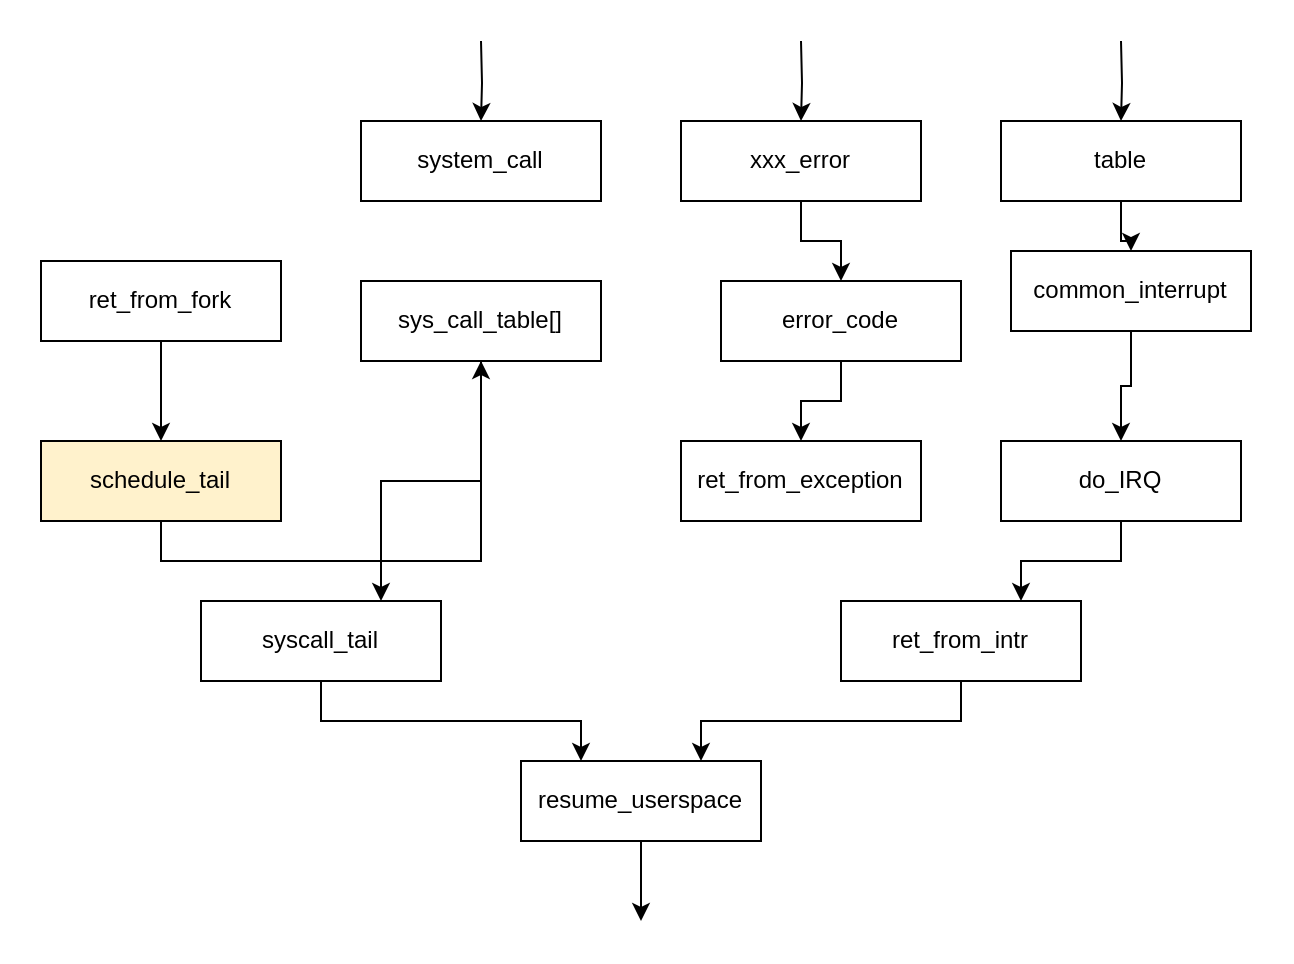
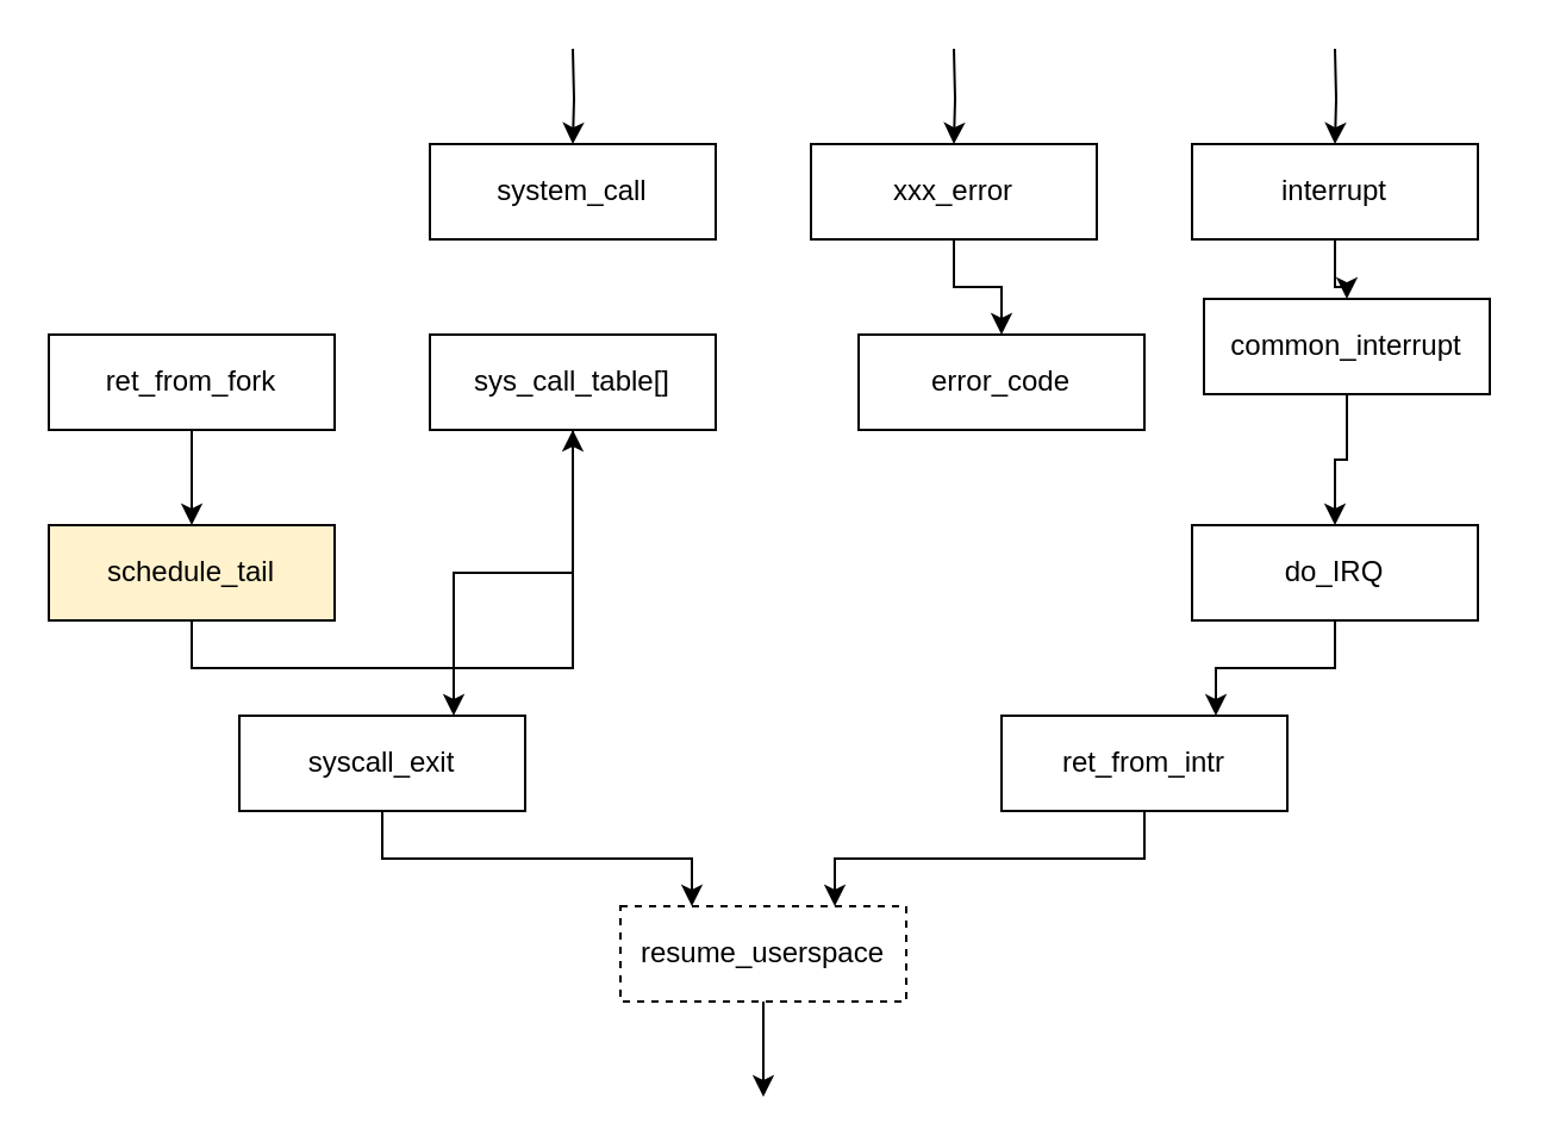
  <mxCell id="0" />
  <mxCell id="1" parent="0" />
  <mxCell id="2" style="edgeStyle=orthogonalEdgeStyle;rounded=0;orthogonalLoop=1;jettySize=auto;html=1;exitX=0.5;exitY=1;exitDx=0;exitDy=0;" parent="1" source="3" target="9" edge="1"><mxGeometry relative="1" as="geometry" /></mxCell>
  <mxCell id="3" value="xxx_error" style="rounded=0;whiteSpace=wrap;html=1;" parent="1" vertex="1"><mxGeometry x="340" y="60" width="120" height="40" as="geometry" /></mxCell>
  <mxCell id="4" style="edgeStyle=orthogonalEdgeStyle;rounded=0;orthogonalLoop=1;jettySize=auto;html=1;exitX=0.5;exitY=1;exitDx=0;exitDy=0;" parent="1" source="5" target="7" edge="1"><mxGeometry relative="1" as="geometry" /></mxCell>
- <mxCell id="5" value="table" style="rounded=0;whiteSpace=wrap;html=1;" parent="1" vertex="1"><mxGeometry x="500" y="60" width="120" height="40" as="geometry" /></mxCell>
+ <mxCell id="5" value="interrupt" style="rounded=0;whiteSpace=wrap;html=1;" parent="1" vertex="1"><mxGeometry x="500" y="60" width="120" height="40" as="geometry" /></mxCell>
  <mxCell id="6" style="edgeStyle=orthogonalEdgeStyle;rounded=0;orthogonalLoop=1;jettySize=auto;html=1;exitX=0.5;exitY=1;exitDx=0;exitDy=0;entryX=0.5;entryY=0;entryDx=0;entryDy=0;" parent="1" source="7" target="12" edge="1"><mxGeometry relative="1" as="geometry" /></mxCell>
  <mxCell id="7" value="common_interrupt" style="rounded=0;whiteSpace=wrap;html=1;" parent="1" vertex="1"><mxGeometry x="505" y="125" width="120" height="40" as="geometry" /></mxCell>
- <mxCell id="8" style="edgeStyle=orthogonalEdgeStyle;rounded=0;orthogonalLoop=1;jettySize=auto;html=1;exitX=0.5;exitY=1;exitDx=0;exitDy=0;entryX=0.5;entryY=0;entryDx=0;entryDy=0;" parent="1" source="9" target="10" edge="1"><mxGeometry relative="1" as="geometry" /></mxCell>
  <mxCell id="9" value="error_code" style="rounded=0;whiteSpace=wrap;html=1;" parent="1" vertex="1"><mxGeometry x="360" y="140" width="120" height="40" as="geometry" /></mxCell>
- <mxCell id="10" value="ret_from_exception" style="rounded=0;whiteSpace=wrap;html=1;" parent="1" vertex="1"><mxGeometry x="340" y="220" width="120" height="40" as="geometry" /></mxCell>
  <mxCell id="11" style="edgeStyle=orthogonalEdgeStyle;rounded=0;orthogonalLoop=1;jettySize=auto;html=1;exitX=0.5;exitY=1;exitDx=0;exitDy=0;entryX=0.75;entryY=0;entryDx=0;entryDy=0;" parent="1" source="12" target="14" edge="1"><mxGeometry relative="1" as="geometry" /></mxCell>
  <mxCell id="12" value="do_IRQ" style="rounded=0;whiteSpace=wrap;html=1;" parent="1" vertex="1"><mxGeometry x="500" y="220" width="120" height="40" as="geometry" /></mxCell>
  <mxCell id="13" style="edgeStyle=orthogonalEdgeStyle;rounded=0;orthogonalLoop=1;jettySize=auto;html=1;exitX=0.5;exitY=1;exitDx=0;exitDy=0;entryX=0.75;entryY=0;entryDx=0;entryDy=0;" parent="1" source="14" target="23" edge="1"><mxGeometry relative="1" as="geometry" /></mxCell>
  <mxCell id="14" value="ret_from_intr" style="rounded=0;whiteSpace=wrap;html=1;" parent="1" vertex="1"><mxGeometry x="420" y="300" width="120" height="40" as="geometry" /></mxCell>
  <mxCell id="15" value="system_call" style="rounded=0;whiteSpace=wrap;html=1;" parent="1" vertex="1"><mxGeometry x="180" y="60" width="120" height="40" as="geometry" /></mxCell>
  <mxCell id="16" style="edgeStyle=orthogonalEdgeStyle;rounded=0;orthogonalLoop=1;jettySize=auto;html=1;exitX=0.5;exitY=1;exitDx=0;exitDy=0;entryX=0.75;entryY=0;entryDx=0;entryDy=0;" parent="1" source="17" target="19" edge="1"><mxGeometry relative="1" as="geometry" /></mxCell>
  <mxCell id="17" value="sys_call_table[]" style="rounded=0;whiteSpace=wrap;html=1;" parent="1" vertex="1"><mxGeometry x="180" y="140" width="120" height="40" as="geometry" /></mxCell>
  <mxCell id="18" style="edgeStyle=orthogonalEdgeStyle;rounded=0;orthogonalLoop=1;jettySize=auto;html=1;exitX=0.5;exitY=1;exitDx=0;exitDy=0;entryX=0.25;entryY=0;entryDx=0;entryDy=0;" parent="1" source="19" target="23" edge="1"><mxGeometry relative="1" as="geometry" /></mxCell>
- <mxCell id="19" value="syscall_tail" style="rounded=0;whiteSpace=wrap;html=1;" parent="1" vertex="1"><mxGeometry x="100" y="300" width="120" height="40" as="geometry" /></mxCell>
+ <mxCell id="19" value="syscall_exit" style="rounded=0;whiteSpace=wrap;html=1;" parent="1" vertex="1"><mxGeometry x="100" y="300" width="120" height="40" as="geometry" /></mxCell>
  <mxCell id="20" style="edgeStyle=orthogonalEdgeStyle;rounded=0;orthogonalLoop=1;jettySize=auto;html=1;exitX=0.5;exitY=1;exitDx=0;exitDy=0;entryX=0.5;entryY=0;entryDx=0;entryDy=0;" parent="1" source="21" target="25" edge="1"><mxGeometry relative="1" as="geometry" /></mxCell>
- <mxCell id="21" value="ret_from_fork" style="rounded=0;whiteSpace=wrap;html=1;" parent="1" vertex="1"><mxGeometry x="20" y="130" width="120" height="40" as="geometry" /></mxCell>
+ <mxCell id="21" value="ret_from_fork" style="rounded=0;whiteSpace=wrap;html=1;" parent="1" vertex="1"><mxGeometry x="20" y="140" width="120" height="40" as="geometry" /></mxCell>
  <mxCell id="22" style="edgeStyle=orthogonalEdgeStyle;rounded=0;orthogonalLoop=1;jettySize=auto;html=1;exitX=0.5;exitY=1;exitDx=0;exitDy=0;entryX=0.5;entryY=0;entryDx=0;entryDy=0;" edge="1" parent="1" source="23"><mxGeometry relative="1" as="geometry"><mxPoint x="320" y="460" as="targetPoint" /></mxGeometry></mxCell>
- <mxCell id="23" value="resume_userspace" style="rounded=0;whiteSpace=wrap;html=1;" parent="1" vertex="1"><mxGeometry x="260" y="380" width="120" height="40" as="geometry" /></mxCell>
+ <mxCell id="23" value="resume_userspace" style="rounded=0;whiteSpace=wrap;html=1;dashed=1;" parent="1" vertex="1"><mxGeometry x="260" y="380" width="120" height="40" as="geometry" /></mxCell>
  <mxCell id="24" style="edgeStyle=orthogonalEdgeStyle;rounded=0;orthogonalLoop=1;jettySize=auto;html=1;exitX=0.5;exitY=1;exitDx=0;exitDy=0;" parent="1" source="25" target="17" edge="1"><mxGeometry relative="1" as="geometry" /></mxCell>
  <mxCell id="25" value="schedule_tail" style="rounded=0;whiteSpace=wrap;html=1;fillColor=#fff2cc;" parent="1" vertex="1"><mxGeometry x="20" y="220" width="120" height="40" as="geometry" /></mxCell>
  <mxCell id="26" style="edgeStyle=orthogonalEdgeStyle;rounded=0;orthogonalLoop=1;jettySize=auto;html=1;exitX=0.5;exitY=1;exitDx=0;exitDy=0;entryX=0.5;entryY=0;entryDx=0;entryDy=0;" parent="1" target="3" edge="1"><mxGeometry relative="1" as="geometry"><mxPoint x="400" y="20" as="sourcePoint" /></mxGeometry></mxCell>
  <mxCell id="27" style="edgeStyle=orthogonalEdgeStyle;rounded=0;orthogonalLoop=1;jettySize=auto;html=1;entryX=0.5;entryY=0;entryDx=0;entryDy=0;" parent="1" target="5" edge="1"><mxGeometry relative="1" as="geometry"><mxPoint x="560" y="20" as="sourcePoint" /></mxGeometry></mxCell>
  <mxCell id="28" style="edgeStyle=orthogonalEdgeStyle;rounded=0;orthogonalLoop=1;jettySize=auto;html=1;entryX=0.5;entryY=0;entryDx=0;entryDy=0;" parent="1" target="15" edge="1"><mxGeometry relative="1" as="geometry"><mxPoint x="240" y="20" as="sourcePoint" /></mxGeometry></mxCell>
